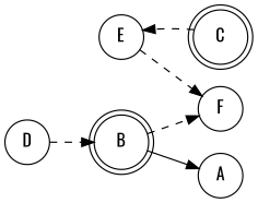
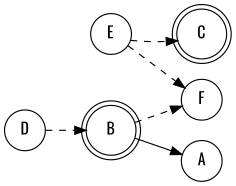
  digraph {
    fontname=Oswald
    rankdir=LR
    node [fontname=Oswald shape=circle]
    edge [fontname=Oswald style=dashed]
    n1 [label=B shape=doublecircle]
    n2 [label=C shape=doublecircle]
    n3 [label=D]
    n4 [label=F]
    n5 [label=E]
    n6 [label=A]
    subgraph sub_1 {
      n1
      n2
    }
    subgraph sub_2 {
      n1
      n2
      n3
      n4
      n5
    }
    n1 -> n4
    n1 -> n6 [style=filled]
    n3 -> n1
-   n2 -> n5
+   n5 -> n2
    n5 -> n4
  }
